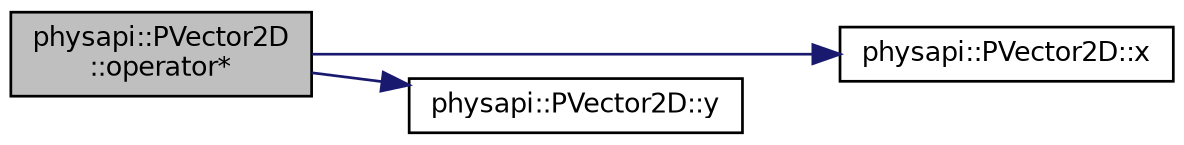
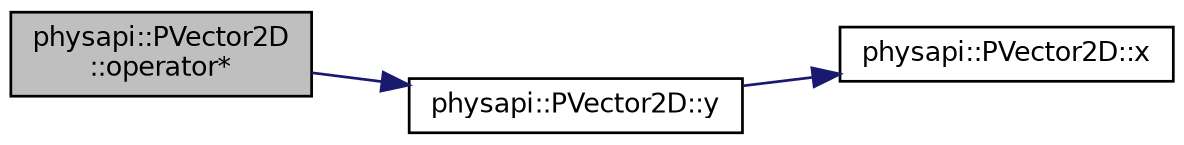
  digraph {
    rankdir=LR
    node [color=black fillcolor=white fontname=Helvetica fontsize=10 shape=record style=filled]
    edge [color=midnightblue fontname=Helvetica fontsize=10 labelfontname=Helvetica labelfontsize=10 style=solid]
    n1 [fillcolor=grey75 fontcolor=black height=0.2 label="physapi::PVector2D\l::operator*" width=0.4]
    n2 [height=0.2 label="physapi::PVector2D::x" width=0.4]
    n3 [height=0.2 label="physapi::PVector2D::y" width=0.4]
-   n1 -> n2
+   n3 -> n2
    n1 -> n3
  }
